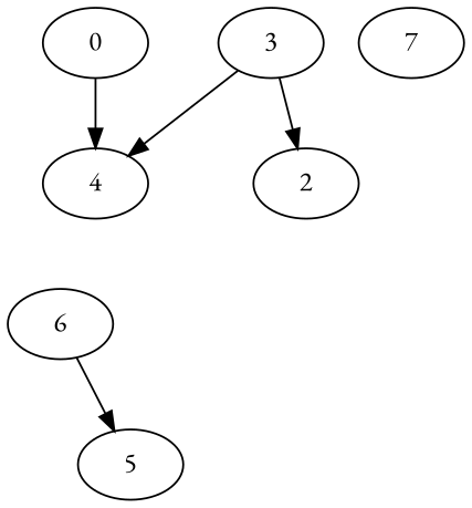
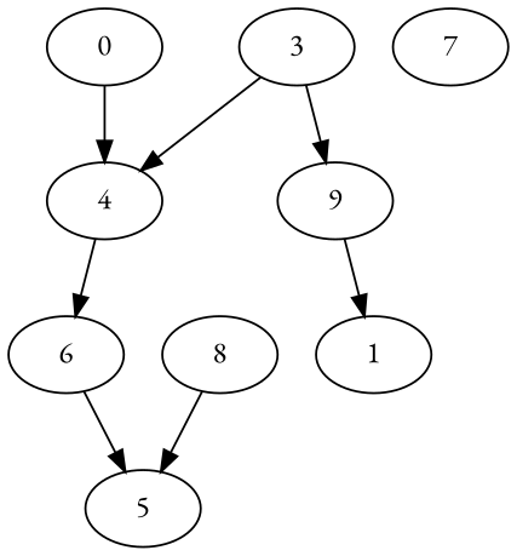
  digraph {
    fontname="EB Garamond"
    node [fontname="EB Garamond"]
    edge [fontname="EB Garamond"]
    0
    4
-   2
+   2 [label=9]
+   1
    6
    3
    5
    7
+   8
    0 -> 4
+   4 -> 6
+   2 -> 1
    6 -> 5
    3 -> 4
    3 -> 2
+   8 -> 5
  }
